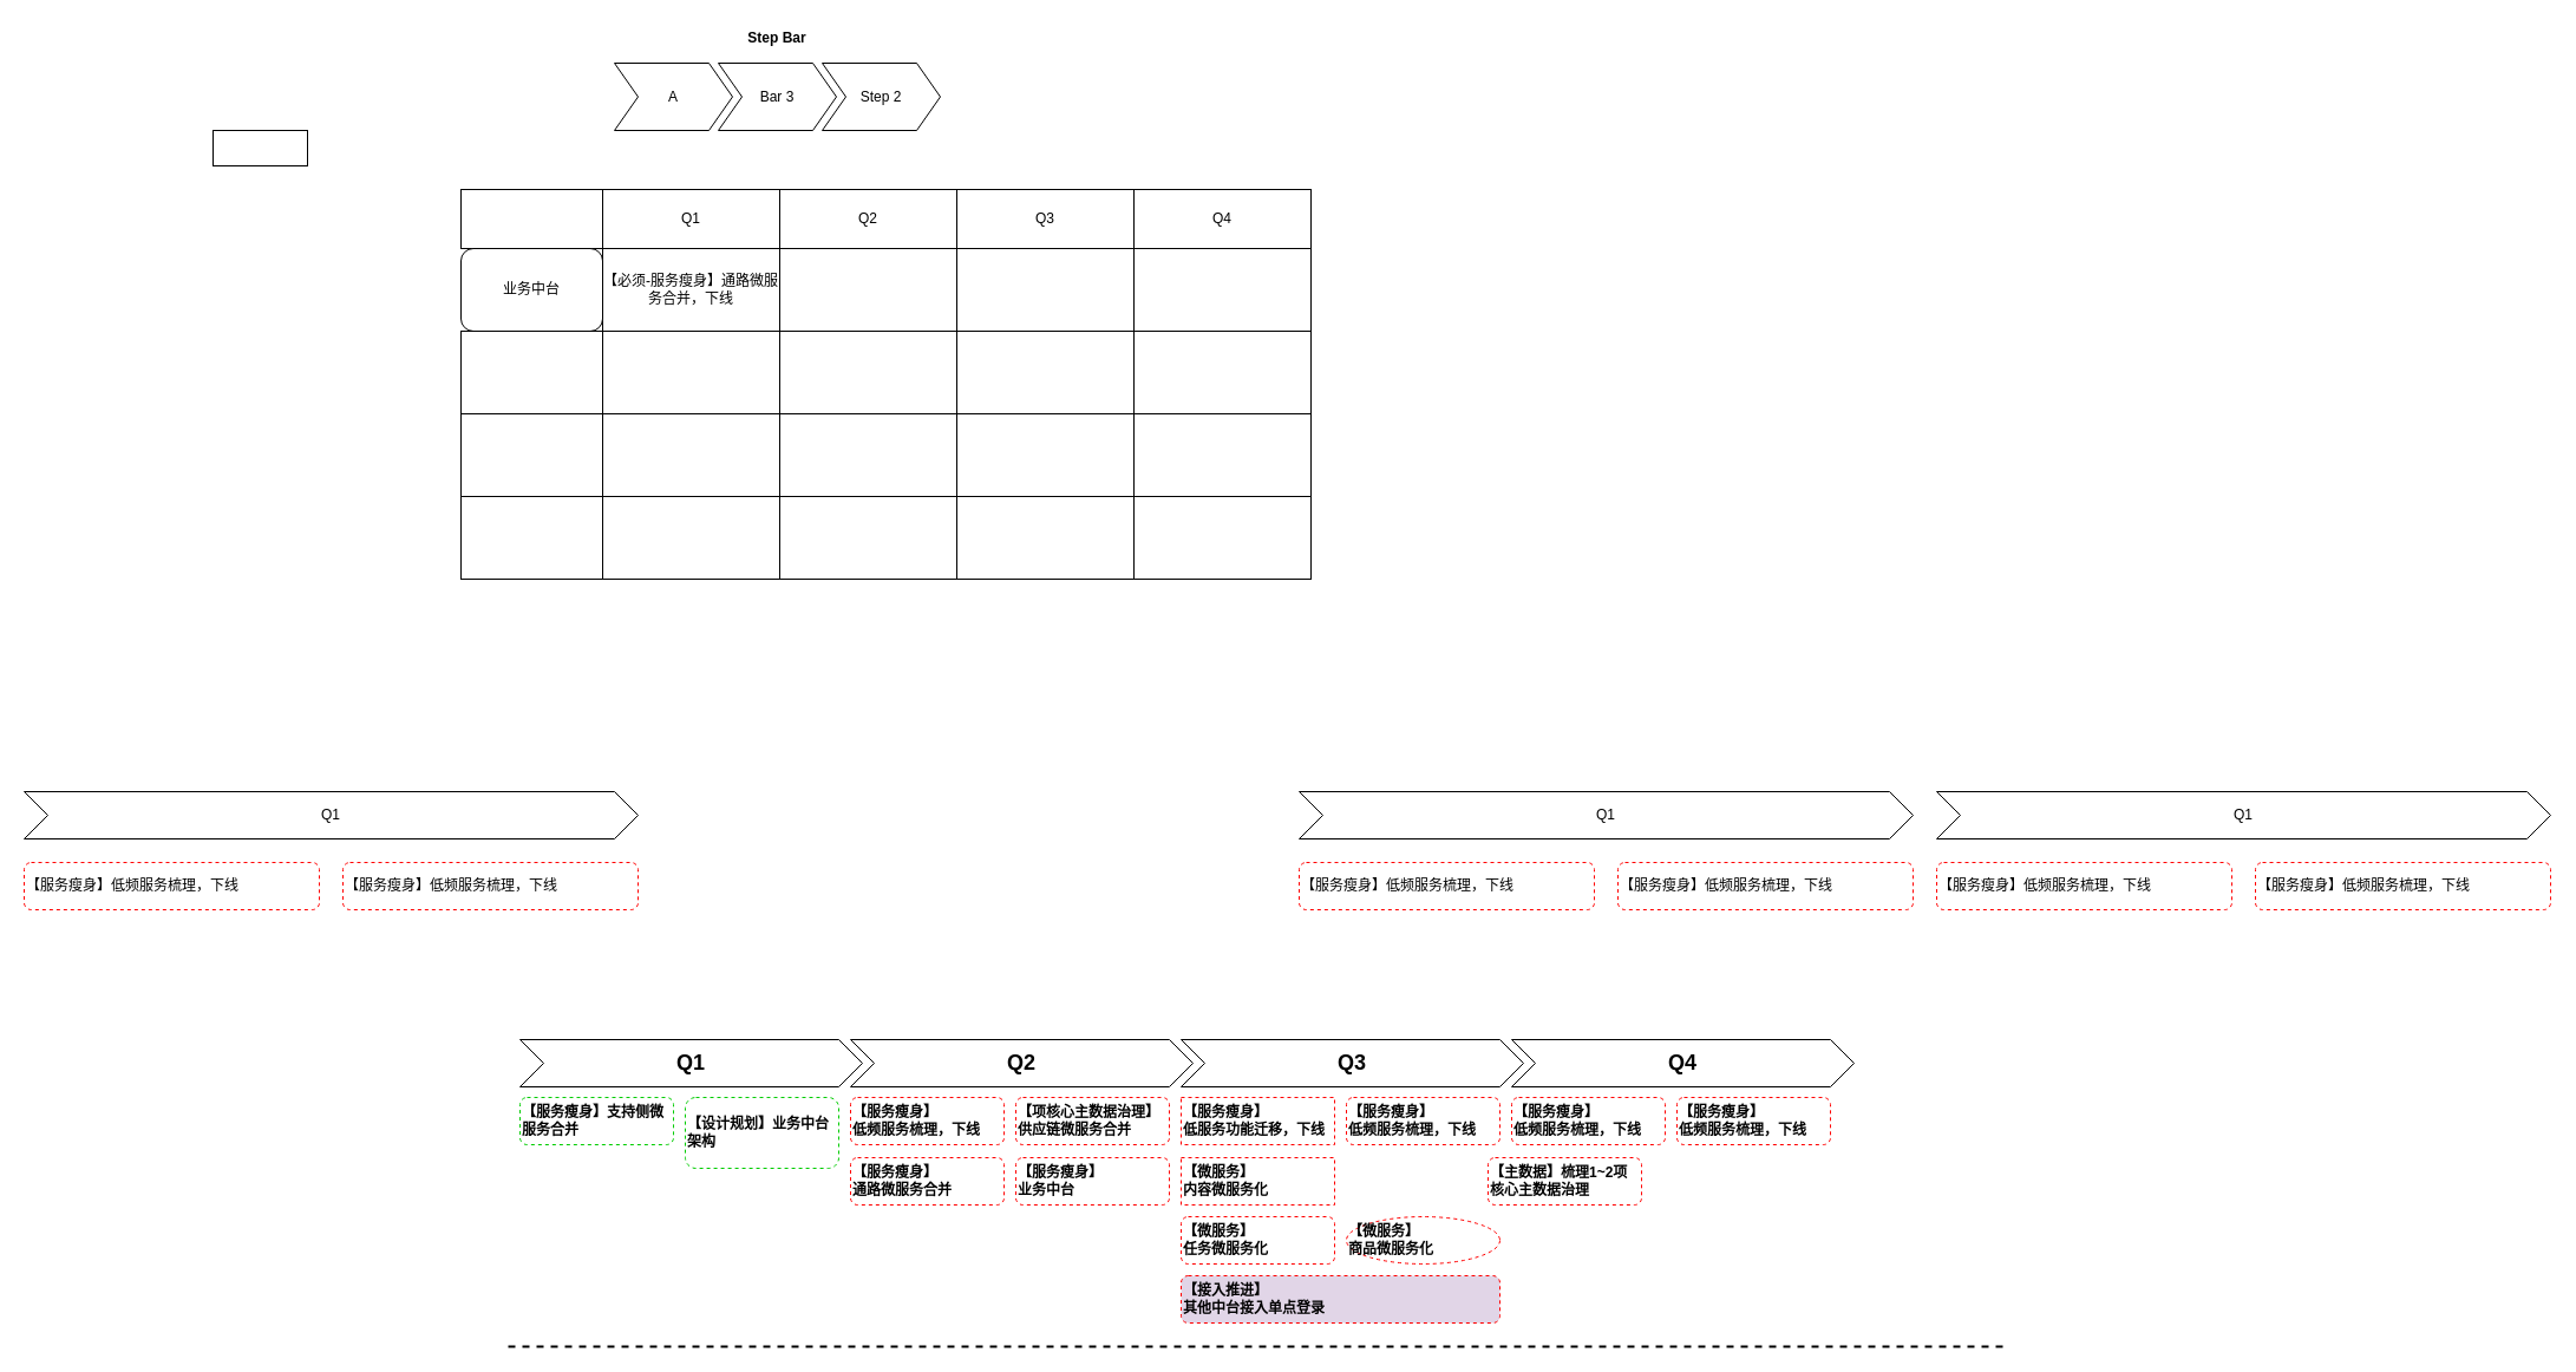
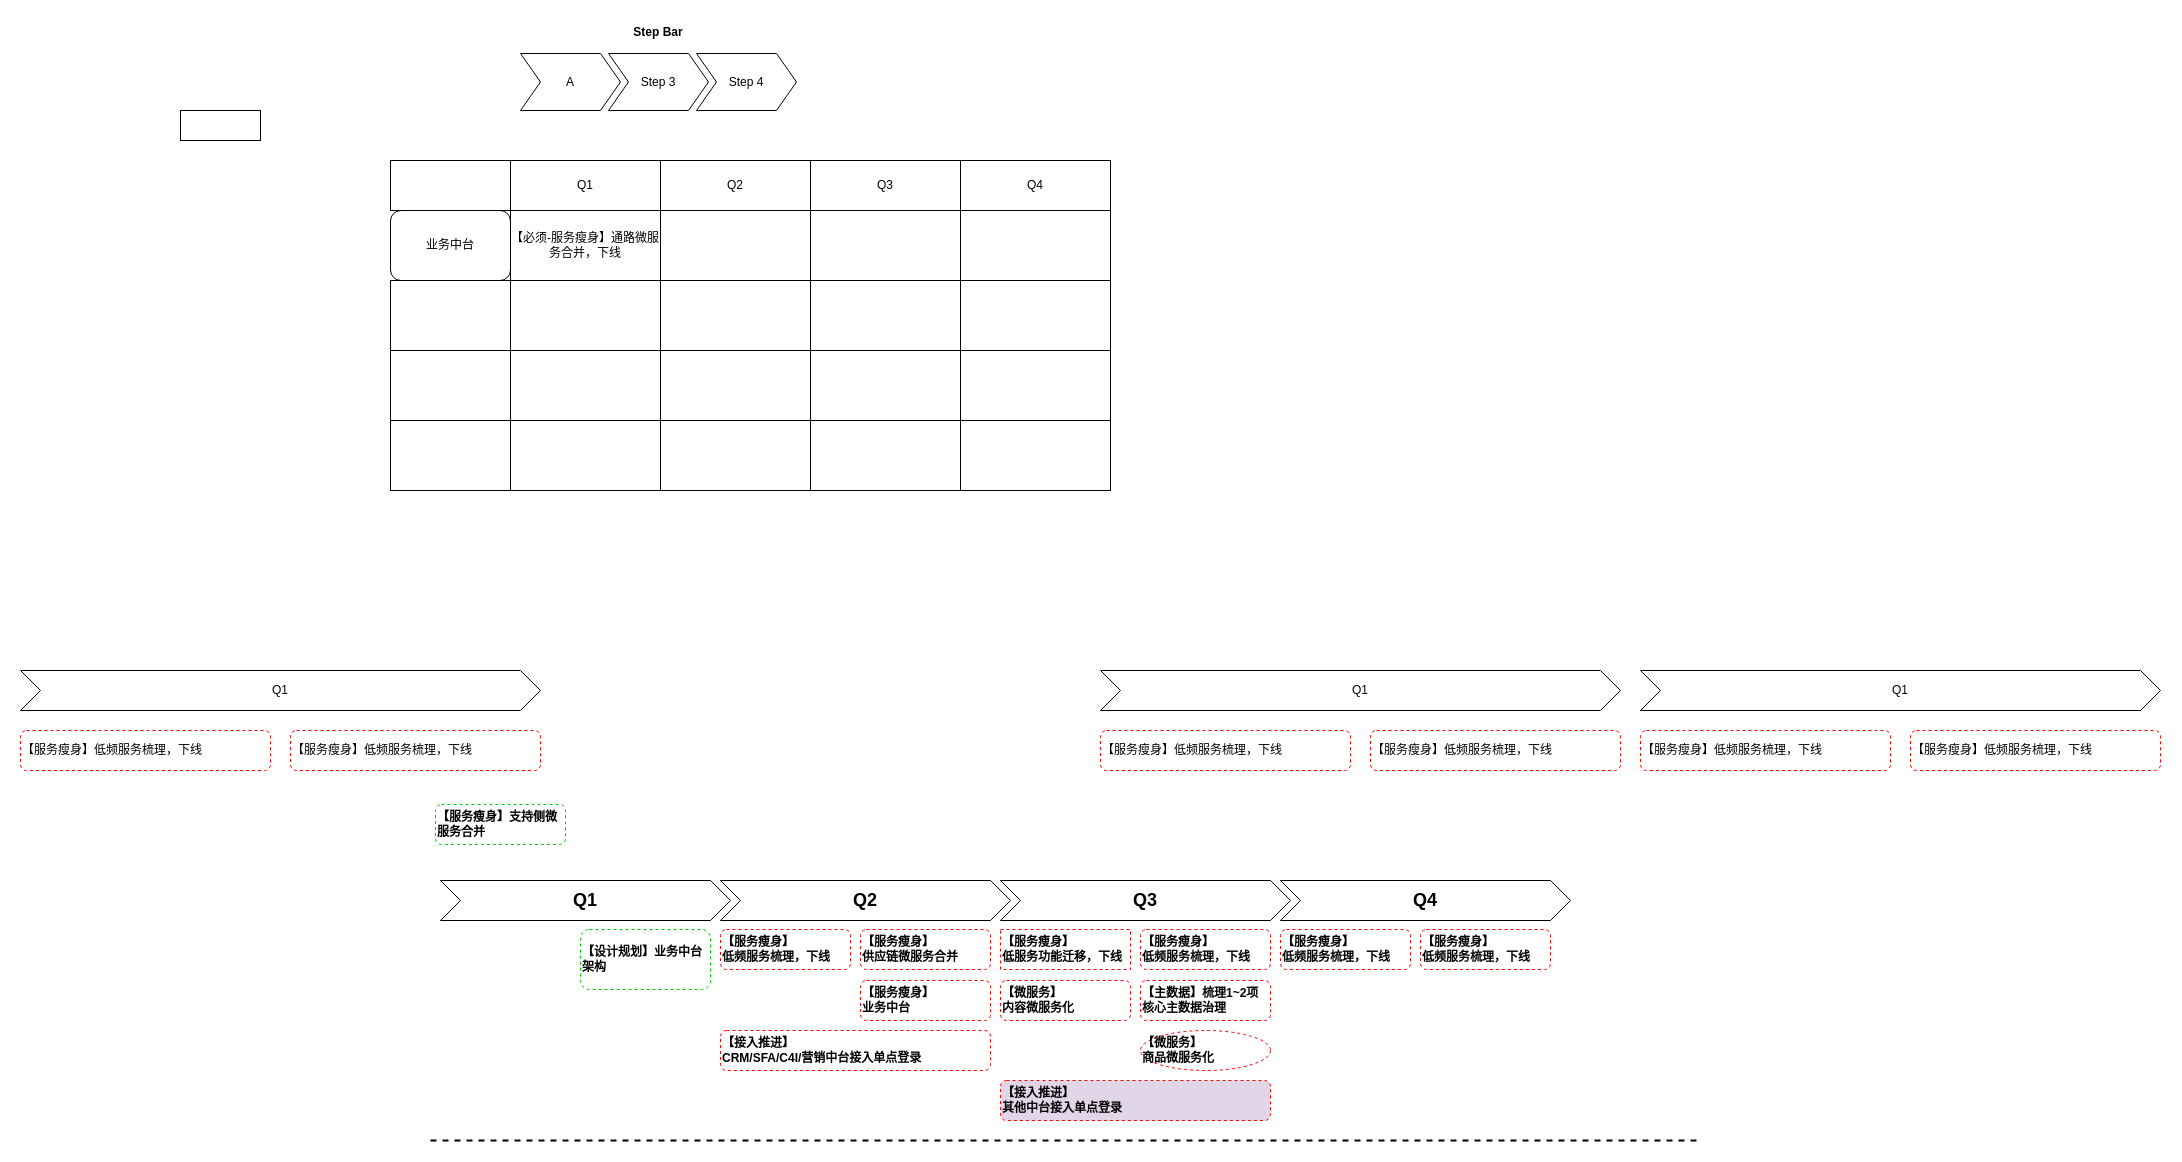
  <mxCell id="0" />
  <mxCell id="1" parent="0" />
  <mxCell id="2" value="Step Bar" style="swimlane;childLayout=stackLayout;horizontal=1;fillColor=none;horizontalStack=1;resizeParent=1;resizeParentMax=0;resizeLast=0;collapsible=0;strokeColor=none;stackBorder=10;stackSpacing=-12;resizable=1;align=center;points=[];whiteSpace=wrap;html=1;" vertex="1" parent="1"><mxGeometry x="510" y="20" width="296" height="100" as="geometry" /></mxCell>
  <mxCell id="3" value="A" style="shape=step;perimeter=stepPerimeter;fixedSize=1;points=[];whiteSpace=wrap;html=1;" vertex="1" parent="2"><mxGeometry x="10" y="33" width="100" height="57" as="geometry" /></mxCell>
- <mxCell id="4" value="Bar 3" style="shape=step;perimeter=stepPerimeter;fixedSize=1;points=[];whiteSpace=wrap;html=1;" vertex="1" parent="2"><mxGeometry x="98" y="33" width="100" height="57" as="geometry" /></mxCell>
- <mxCell id="5" value="Step 2" style="shape=step;perimeter=stepPerimeter;fixedSize=1;points=[];whiteSpace=wrap;html=1;" vertex="1" parent="2"><mxGeometry x="186" y="33" width="100" height="57" as="geometry" /></mxCell>
+ <mxCell id="4" value="Step 3" style="shape=step;perimeter=stepPerimeter;fixedSize=1;points=[];whiteSpace=wrap;html=1;" vertex="1" parent="2"><mxGeometry x="98" y="33" width="100" height="57" as="geometry" /></mxCell>
+ <mxCell id="5" value="Step 4" style="shape=step;perimeter=stepPerimeter;fixedSize=1;points=[];whiteSpace=wrap;html=1;" vertex="1" parent="2"><mxGeometry x="186" y="33" width="100" height="57" as="geometry" /></mxCell>
  <mxCell id="6" value="Q1" style="rounded=0;whiteSpace=wrap;html=1;" vertex="1" parent="1"><mxGeometry x="510" y="160" width="150" height="50" as="geometry" /></mxCell>
  <mxCell id="7" value="Q2" style="rounded=0;whiteSpace=wrap;html=1;" vertex="1" parent="1"><mxGeometry x="660" y="160" width="150" height="50" as="geometry" /></mxCell>
  <mxCell id="8" value="Q3" style="rounded=0;whiteSpace=wrap;html=1;" vertex="1" parent="1"><mxGeometry x="810" y="160" width="150" height="50" as="geometry" /></mxCell>
  <mxCell id="9" value="Q4" style="rounded=0;whiteSpace=wrap;html=1;" vertex="1" parent="1"><mxGeometry x="960" y="160" width="150" height="50" as="geometry" /></mxCell>
  <mxCell id="10" value="" style="group" vertex="1" connectable="0" parent="1"><mxGeometry x="510" y="210" width="600" height="70" as="geometry" /></mxCell>
  <mxCell id="11" value="【必须-服务瘦身】通路微服务合并，下线" style="rounded=0;whiteSpace=wrap;html=1;" vertex="1" parent="10"><mxGeometry width="150" height="70" as="geometry" /></mxCell>
  <mxCell id="12" value="" style="rounded=0;whiteSpace=wrap;html=1;" vertex="1" parent="10"><mxGeometry x="150" width="150" height="70" as="geometry" /></mxCell>
  <mxCell id="13" value="" style="rounded=0;whiteSpace=wrap;html=1;" vertex="1" parent="10"><mxGeometry x="300" width="150" height="70" as="geometry" /></mxCell>
  <mxCell id="14" value="" style="rounded=0;whiteSpace=wrap;html=1;" vertex="1" parent="10"><mxGeometry x="450" width="150" height="70" as="geometry" /></mxCell>
  <mxCell id="15" value="" style="group" vertex="1" connectable="0" parent="1"><mxGeometry x="510" y="280" width="600" height="70" as="geometry" /></mxCell>
  <mxCell id="16" value="" style="rounded=0;whiteSpace=wrap;html=1;" vertex="1" parent="15"><mxGeometry width="150" height="70" as="geometry" /></mxCell>
  <mxCell id="17" value="" style="rounded=0;whiteSpace=wrap;html=1;" vertex="1" parent="15"><mxGeometry x="150" width="150" height="70" as="geometry" /></mxCell>
  <mxCell id="18" value="" style="rounded=0;whiteSpace=wrap;html=1;" vertex="1" parent="15"><mxGeometry x="300" width="150" height="70" as="geometry" /></mxCell>
  <mxCell id="19" value="" style="rounded=0;whiteSpace=wrap;html=1;" vertex="1" parent="15"><mxGeometry x="450" width="150" height="70" as="geometry" /></mxCell>
  <mxCell id="20" value="" style="group" vertex="1" connectable="0" parent="1"><mxGeometry x="510" y="350" width="600" height="70" as="geometry" /></mxCell>
  <mxCell id="21" value="" style="rounded=0;whiteSpace=wrap;html=1;" vertex="1" parent="20"><mxGeometry width="150" height="70" as="geometry" /></mxCell>
  <mxCell id="22" value="" style="rounded=0;whiteSpace=wrap;html=1;" vertex="1" parent="20"><mxGeometry x="150" width="150" height="70" as="geometry" /></mxCell>
  <mxCell id="23" value="" style="rounded=0;whiteSpace=wrap;html=1;" vertex="1" parent="20"><mxGeometry x="300" width="150" height="70" as="geometry" /></mxCell>
  <mxCell id="24" value="" style="rounded=0;whiteSpace=wrap;html=1;" vertex="1" parent="20"><mxGeometry x="450" width="150" height="70" as="geometry" /></mxCell>
  <mxCell id="25" value="" style="group" vertex="1" connectable="0" parent="1"><mxGeometry x="510" y="420" width="600" height="70" as="geometry" /></mxCell>
  <mxCell id="26" value="" style="rounded=0;whiteSpace=wrap;html=1;" vertex="1" parent="25"><mxGeometry width="150" height="70" as="geometry" /></mxCell>
  <mxCell id="27" value="" style="rounded=0;whiteSpace=wrap;html=1;" vertex="1" parent="25"><mxGeometry x="150" width="150" height="70" as="geometry" /></mxCell>
  <mxCell id="28" value="" style="rounded=0;whiteSpace=wrap;html=1;" vertex="1" parent="25"><mxGeometry x="300" width="150" height="70" as="geometry" /></mxCell>
  <mxCell id="29" value="" style="rounded=0;whiteSpace=wrap;html=1;" vertex="1" parent="25"><mxGeometry x="450" width="150" height="70" as="geometry" /></mxCell>
  <mxCell id="30" value="" style="group" vertex="1" connectable="0" parent="1"><mxGeometry x="390" y="160" width="120" height="330" as="geometry" /></mxCell>
  <mxCell id="31" value="" style="rounded=0;whiteSpace=wrap;html=1;container=0;" vertex="1" parent="30"><mxGeometry width="120" height="50" as="geometry" /></mxCell>
  <mxCell id="32" value="业务中台" style="whiteSpace=wrap;html=1;container=0;rounded=1;" vertex="1" parent="30"><mxGeometry y="50" width="120" height="70" as="geometry" /></mxCell>
  <mxCell id="33" value="" style="rounded=0;whiteSpace=wrap;html=1;container=0;" vertex="1" parent="30"><mxGeometry y="120" width="120" height="70" as="geometry" /></mxCell>
  <mxCell id="34" value="" style="rounded=0;whiteSpace=wrap;html=1;container=0;" vertex="1" parent="30"><mxGeometry y="190" width="120" height="70" as="geometry" /></mxCell>
  <mxCell id="35" value="" style="rounded=0;whiteSpace=wrap;html=1;container=0;" vertex="1" parent="30"><mxGeometry y="260" width="120" height="70" as="geometry" /></mxCell>
  <mxCell id="36" value="" style="rounded=0;whiteSpace=wrap;html=1;" vertex="1" parent="1"><mxGeometry x="180" y="110" width="80" height="30" as="geometry" /></mxCell>
  <mxCell id="37" value="" style="group" vertex="1" connectable="0" parent="1"><mxGeometry x="20" y="670" width="520" height="100" as="geometry" /></mxCell>
  <mxCell id="38" value="Q1" style="shape=step;perimeter=stepPerimeter;fixedSize=1;points=[];whiteSpace=wrap;html=1;" vertex="1" parent="37"><mxGeometry width="520" height="40" as="geometry" /></mxCell>
  <mxCell id="39" value="【服务瘦身】低频服务梳理，下线" style="rounded=1;whiteSpace=wrap;html=1;strokeColor=#FF0000;dashed=1;align=left;" vertex="1" parent="37"><mxGeometry y="60" width="250" height="40" as="geometry" /></mxCell>
  <mxCell id="40" value="【服务瘦身】低频服务梳理，下线" style="rounded=1;whiteSpace=wrap;html=1;strokeColor=#FF0000;dashed=1;align=left;" vertex="1" parent="37"><mxGeometry x="270" y="60" width="250" height="40" as="geometry" /></mxCell>
  <mxCell id="41" value="" style="group" vertex="1" connectable="0" parent="1"><mxGeometry x="1100" y="670" width="520" height="100" as="geometry" /></mxCell>
  <mxCell id="42" value="Q1" style="shape=step;perimeter=stepPerimeter;fixedSize=1;points=[];whiteSpace=wrap;html=1;" vertex="1" parent="41"><mxGeometry width="520" height="40" as="geometry" /></mxCell>
  <mxCell id="43" value="【服务瘦身】低频服务梳理，下线" style="rounded=1;whiteSpace=wrap;html=1;strokeColor=#FF0000;dashed=1;align=left;" vertex="1" parent="41"><mxGeometry y="60" width="250" height="40" as="geometry" /></mxCell>
  <mxCell id="44" value="【服务瘦身】低频服务梳理，下线" style="rounded=1;whiteSpace=wrap;html=1;strokeColor=#FF0000;dashed=1;align=left;" vertex="1" parent="41"><mxGeometry x="270" y="60" width="250" height="40" as="geometry" /></mxCell>
  <mxCell id="45" value="" style="group" vertex="1" connectable="0" parent="1"><mxGeometry x="1640" y="670" width="520" height="100" as="geometry" /></mxCell>
  <mxCell id="46" value="Q1" style="shape=step;perimeter=stepPerimeter;fixedSize=1;points=[];whiteSpace=wrap;html=1;" vertex="1" parent="45"><mxGeometry width="520" height="40" as="geometry" /></mxCell>
  <mxCell id="47" value="【服务瘦身】低频服务梳理，下线" style="rounded=1;whiteSpace=wrap;html=1;strokeColor=#FF0000;dashed=1;align=left;" vertex="1" parent="45"><mxGeometry y="60" width="250" height="40" as="geometry" /></mxCell>
  <mxCell id="48" value="【服务瘦身】低频服务梳理，下线" style="rounded=1;whiteSpace=wrap;html=1;strokeColor=#FF0000;dashed=1;align=left;" vertex="1" parent="45"><mxGeometry x="270" y="60" width="250" height="40" as="geometry" /></mxCell>
  <mxCell id="49" value="&lt;font style=&quot;font-size: 18px;&quot;&gt;Q1&lt;/font&gt;" style="shape=step;perimeter=stepPerimeter;fixedSize=1;points=[];whiteSpace=wrap;html=1;fontStyle=1" vertex="1" parent="1"><mxGeometry x="440" y="880" width="290" height="40" as="geometry" /></mxCell>
- <mxCell id="50" value="【服务瘦身】支持侧微服务合并" style="rounded=1;whiteSpace=wrap;html=1;strokeColor=#00CC00;dashed=1;align=left;fontStyle=1" vertex="1" parent="1"><mxGeometry x="440" y="929" width="130" height="40" as="geometry" /></mxCell>
+ <mxCell id="50" value="【服务瘦身】支持侧微服务合并" style="rounded=1;whiteSpace=wrap;html=1;strokeColor=#00CC00;dashed=1;align=left;fontStyle=1" vertex="1" parent="1"><mxGeometry x="435" y="804" width="130" height="40" as="geometry" /></mxCell>
  <mxCell id="51" value="【服务瘦身】&lt;br&gt;低频服务梳理，下线" style="rounded=1;whiteSpace=wrap;html=1;strokeColor=#FF0000;dashed=1;align=left;fontStyle=1" vertex="1" parent="1"><mxGeometry x="720" y="929" width="130" height="40" as="geometry" /></mxCell>
  <mxCell id="52" value="&lt;font style=&quot;font-size: 18px;&quot;&gt;Q2&lt;/font&gt;" style="shape=step;perimeter=stepPerimeter;fixedSize=1;points=[];whiteSpace=wrap;html=1;fontStyle=1" vertex="1" parent="1"><mxGeometry x="720" y="880" width="290" height="40" as="geometry" /></mxCell>
- <mxCell id="53" value="【项核心主数据治理】&lt;br&gt;供应链微服务合并" style="rounded=1;whiteSpace=wrap;html=1;strokeColor=#FF0000;dashed=1;align=left;fontStyle=1" vertex="1" parent="1"><mxGeometry x="860" y="929" width="130" height="40" as="geometry" /></mxCell>
+ <mxCell id="53" value="【服务瘦身】&lt;br&gt;供应链微服务合并" style="rounded=1;whiteSpace=wrap;html=1;strokeColor=#FF0000;dashed=1;align=left;fontStyle=1" vertex="1" parent="1"><mxGeometry x="860" y="929" width="130" height="40" as="geometry" /></mxCell>
  <mxCell id="54" value="【服务瘦身】&lt;br&gt;低服务功能迁移，下线" style="whiteSpace=wrap;html=1;strokeColor=#FF0000;dashed=1;align=left;fontStyle=1;rounded=0;" vertex="1" parent="1"><mxGeometry x="1000" y="929" width="130" height="40" as="geometry" /></mxCell>
  <mxCell id="55" value="【服务瘦身】&lt;br&gt;低频服务梳理，下线" style="rounded=1;whiteSpace=wrap;html=1;strokeColor=#FF0000;dashed=1;align=left;fontStyle=1" vertex="1" parent="1"><mxGeometry x="1140" y="929" width="130" height="40" as="geometry" /></mxCell>
  <mxCell id="56" value="【服务瘦身】&lt;br&gt;低频服务梳理，下线" style="rounded=1;whiteSpace=wrap;html=1;strokeColor=#FF0000;dashed=1;align=left;fontStyle=1" vertex="1" parent="1"><mxGeometry x="1280" y="929" width="130" height="40" as="geometry" /></mxCell>
  <mxCell id="57" value="【服务瘦身】&lt;br&gt;低频服务梳理，下线" style="rounded=1;whiteSpace=wrap;html=1;strokeColor=#FF0000;dashed=1;align=left;fontStyle=1" vertex="1" parent="1"><mxGeometry x="1420" y="929" width="130" height="40" as="geometry" /></mxCell>
  <mxCell id="58" value="&lt;font style=&quot;font-size: 18px;&quot;&gt;Q3&lt;/font&gt;" style="shape=step;perimeter=stepPerimeter;fixedSize=1;points=[];whiteSpace=wrap;html=1;fontStyle=1" vertex="1" parent="1"><mxGeometry x="1000" y="880" width="290" height="40" as="geometry" /></mxCell>
  <mxCell id="59" value="&lt;font style=&quot;font-size: 18px;&quot;&gt;Q4&lt;/font&gt;" style="shape=step;perimeter=stepPerimeter;fixedSize=1;points=[];whiteSpace=wrap;html=1;fontStyle=1" vertex="1" parent="1"><mxGeometry x="1280" y="880" width="290" height="40" as="geometry" /></mxCell>
  <mxCell id="60" value="【设计规划】业务中台架构" style="rounded=1;whiteSpace=wrap;html=1;strokeColor=#00CC00;dashed=1;align=left;fontStyle=1" vertex="1" parent="1"><mxGeometry x="580" y="929" width="130" height="60" as="geometry" /></mxCell>
- <mxCell id="61" value="【服务瘦身】&lt;br&gt;通路微服务合并" style="rounded=1;whiteSpace=wrap;html=1;strokeColor=#FF0000;dashed=1;align=left;fontStyle=1" vertex="1" parent="1"><mxGeometry x="720" y="980" width="130" height="40" as="geometry" /></mxCell>
  <mxCell id="62" value="【服务瘦身】&lt;br&gt;业务中台" style="rounded=1;whiteSpace=wrap;html=1;strokeColor=#FF0000;dashed=1;align=left;fontStyle=1" vertex="1" parent="1"><mxGeometry x="860" y="980" width="130" height="40" as="geometry" /></mxCell>
  <mxCell id="63" value="" style="endArrow=none;dashed=1;html=1;strokeWidth=2;rounded=0;" edge="1" parent="1"><mxGeometry width="50" height="50" relative="1" as="geometry"><mxPoint y="1140" as="sourcePoint" x="430" /><mxPoint x="1700" y="1140" as="targetPoint" /></mxGeometry></mxCell>
+ <mxCell id="64" value="【接入推进】&lt;br&gt;CRM/SFA/C4I/营销中台接入单点登录" style="rounded=1;whiteSpace=wrap;html=1;strokeColor=#FF0000;dashed=1;align=left;fontStyle=1" vertex="1" parent="1"><mxGeometry x="720" y="1030" width="270" height="40" as="geometry" /></mxCell>
  <mxCell id="65" value="【接入推进】&lt;br&gt;其他中台接入单点登录" style="rounded=1;whiteSpace=wrap;html=1;strokeColor=#FF0000;dashed=1;align=left;fontStyle=1;fillColor=#e1d5e7;" vertex="1" parent="1"><mxGeometry x="1000" y="1080" width="270" height="40" as="geometry" /></mxCell>
- <mxCell id="66" value="【微服务】&lt;br&gt;任务微服务化" style="rounded=1;whiteSpace=wrap;html=1;strokeColor=#FF0000;dashed=1;align=left;fontStyle=1" vertex="1" parent="1"><mxGeometry x="1000" y="1030" width="130" height="40" as="geometry" /></mxCell>
- <mxCell id="67" value="【主数据】梳理1~2项核心主数据治理" style="rounded=1;whiteSpace=wrap;html=1;strokeColor=#FF0000;dashed=1;align=left;fontStyle=1" vertex="1" parent="1"><mxGeometry x="1260" y="980" width="130" height="40" as="geometry" /></mxCell>
+ <mxCell id="67" value="【主数据】梳理1~2项核心主数据治理" style="rounded=1;whiteSpace=wrap;html=1;strokeColor=#FF0000;dashed=1;align=left;fontStyle=1" vertex="1" parent="1"><mxGeometry x="1140" y="980" width="130" height="40" as="geometry" /></mxCell>
  <mxCell id="68" value="【微服务】&lt;br&gt;商品微服务化" style="ellipse;whiteSpace=wrap;html=1;strokeColor=#FF0000;dashed=1;align=left;fontStyle=1;" vertex="1" parent="1"><mxGeometry x="1140" y="1030" width="130" height="40" as="geometry" /></mxCell>
- <mxCell id="69" value="【微服务】&lt;br&gt;内容微服务化" style="whiteSpace=wrap;html=1;strokeColor=#FF0000;dashed=1;align=left;fontStyle=1;rounded=0;" vertex="1" parent="1"><mxGeometry x="1000" y="980" width="130" height="40" as="geometry" /></mxCell>
+ <mxCell id="69" value="【微服务】&lt;br&gt;内容微服务化" style="rounded=1;whiteSpace=wrap;html=1;strokeColor=#FF0000;dashed=1;align=left;fontStyle=1" vertex="1" parent="1"><mxGeometry x="1000" y="980" width="130" height="40" as="geometry" /></mxCell>
